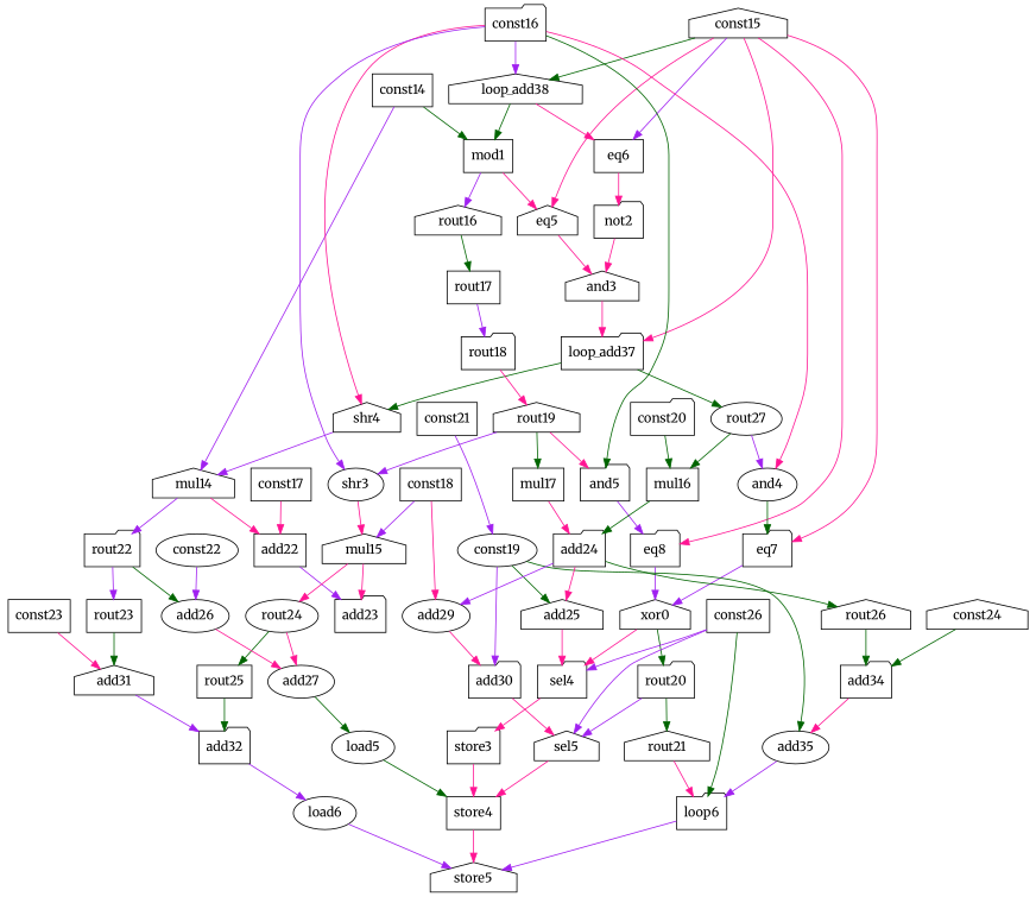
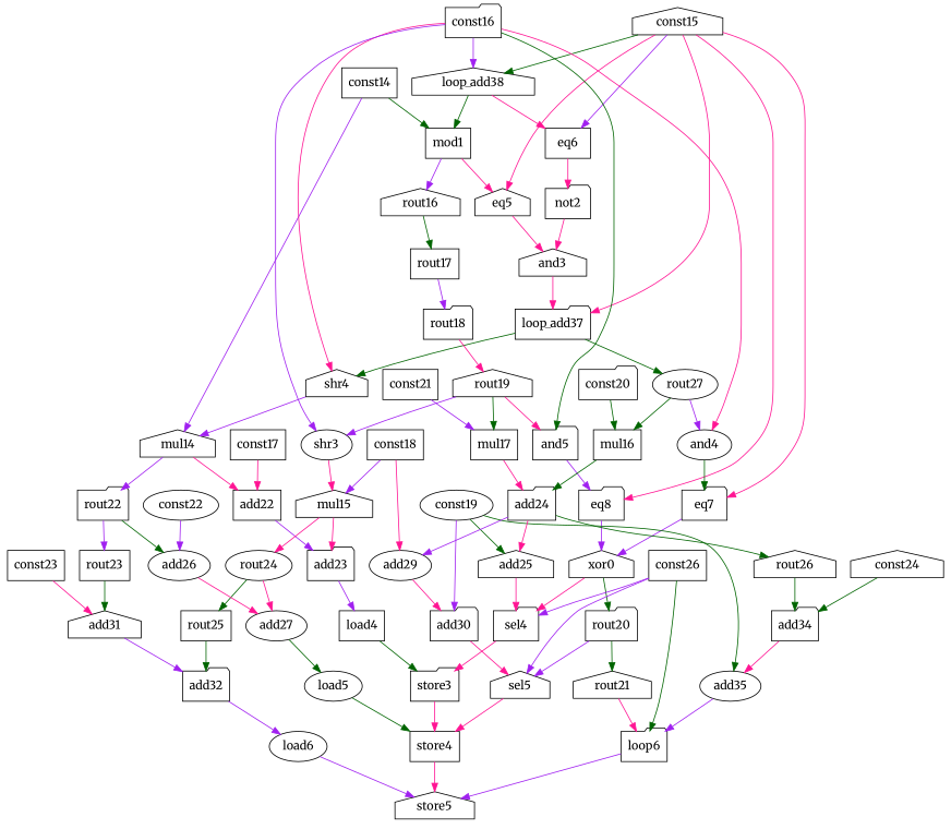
  digraph {
    fontname=Merriweather
    node [fontname=Merriweather opcode=add shape=folder]
    edge [color=deeppink fontname=Merriweather operand=0]
    const14 [opcode=const shape=box val=4608]
    mod1 [llvm="%106" opcode=mod schedule=1 shape=box]
    mul14 [llvm="%120" opcode=mul schedule=6 shape=house]
    eq5 [llvm="%107" opcode=eq schedule=2 shape=house]
    rout16 [opcode=rout schedule=2 shape=house]
    add22 [llvm="%120" schedule=7 shape=box]
    rout22 [opcode=rout schedule=7]
    and3 [llvm="%109" opcode=and schedule=3 shape=house]
    rout17 [opcode=rout schedule=3 shape=box]
    const15 [opcode=const shape=house val=0]
    eq6 [llvm="%108" opcode=eq schedule=1 shape=box]
    eq7 [llvm="%113" opcode=eq schedule=7]
    eq8 [llvm="%115" opcode=eq schedule=7]
    loop_add37 [llvm="%104" schedule=4]
    loop_add38 [llvm="%105" schedule=0 shape=house]
    not2 [llvm="%108" opcode=not schedule=2]
    xor0 [llvm="%116" opcode=xor schedule=8 shape=house]
    shr4 [llvm="%119" opcode=shr schedule=5 shape=house]
    rout27 [opcode=rout schedule=5 shape=ellipse]
    const16 [opcode=const val=1]
    and4 [llvm="%112" opcode=and schedule=6 shape=ellipse]
    and5 [llvm="%114" opcode=and schedule=6]
    shr3 [llvm="%118" opcode=shr schedule=6 shape=ellipse]
    mul15 [llvm="%121" opcode=mul schedule=7 shape=house]
    sel4 [llvm=store opcode=sel schedule=9]
    rout20 [opcode=rout schedule=9]
    store3 [llvm=store opcode=store schedule=10]
    sel5 [llvm=store opcode=sel schedule=10 shape=house]
    rout21 [opcode=rout schedule=10 shape=house]
    add23 [llvm="%121" schedule=8]
    rout24 [opcode=rout schedule=8 shape=ellipse]
    const17 [llvm="%3" opcode=const shape=box]
    add26 [llvm="%124" schedule=8 shape=ellipse]
    rout23 [opcode=rout schedule=8 shape=box]
+   load4 [llvm="%122" opcode=load schedule=9 shape=box]
    const18 [opcode=const shape=box val=2]
    add29 [llvm="%127" schedule=8 shape=ellipse]
    add30 [llvm="%127" schedule=9]
    add27 [llvm="%125" schedule=9 shape=ellipse]
    rout25 [opcode=rout schedule=9 shape=box]
    store4 [llvm=store opcode=store schedule=11 shape=box]
    const19 [llvm="%1" opcode=const shape=ellipse]
    add25 [llvm="%123" schedule=8 shape=house]
    add35 [llvm="%131" schedule=10 shape=ellipse]
    n45 [label=loop6 llvm=store opcode=sel schedule=11]
    const20 [opcode=const val=27648]
    mul16 [llvm="%123" opcode=mul schedule=6 shape=box]
    add24 [llvm="%123" schedule=7]
    rout26 [opcode=rout schedule=8 shape=house]
    const21 [opcode=const shape=box val=6]
    mul17 [llvm="%123" opcode=mul schedule=6 shape=box]
    add34 [llvm="%131" schedule=9]
    store5 [llvm=store opcode=store schedule=12 shape=house]
    const22 [llvm="%4" opcode=const shape=ellipse]
    load5 [llvm="%126" opcode=load schedule=10 shape=ellipse]
    const23 [llvm="%5" opcode=const shape=box]
    add31 [llvm="%128" schedule=9 shape=house]
    add32 [llvm="%129" schedule=10]
    load6 [llvm="%130" opcode=load schedule=11 shape=ellipse]
    const24 [opcode=const shape=house val=4]
    const26 [llvm="@dump" opcode=const shape=box]
    rout18 [opcode=rout schedule=4]
    rout19 [opcode=rout schedule=5 shape=house]
    const14 -> mod1 [color=darkgreen operand=1]
    const14 -> mul14 [color=purple operand=1]
    mod1 -> eq5
    mod1 -> rout16 [color=purple]
    mul14 -> add22 [operand=1]
    mul14 -> rout22 [color=purple]
    eq5 -> and3 [operand=1]
    rout16 -> rout17 [color=darkgreen]
    add22 -> add23 [color=purple]
    rout22 -> add26 [color=darkgreen operand=1]
    rout22 -> rout23 [color=purple]
    and3 -> loop_add37 [operand=1]
    rout17 -> rout18 [color=purple]
    const15 -> eq5 [operand=1]
    const15 -> eq6 [color=purple operand=1]
    const15 -> eq7 [operand=1]
    const15 -> eq8 [operand=1]
    const15 -> loop_add37 [type=const_base]
    const15 -> loop_add38 [color=darkgreen type=const_base]
    eq6 -> not2
    eq7 -> xor0 [color=purple operand=1]
    eq8 -> xor0 [color=purple]
    loop_add37 -> shr4 [color=darkgreen]
    loop_add37 -> rout27 [color=darkgreen]
    loop_add38 -> mod1 [color=darkgreen]
    loop_add38 -> eq6
    not2 -> and3
    xor0 -> sel4
    xor0 -> rout20 [color=darkgreen]
    shr4 -> mul14 [color=purple]
    rout27 -> and4 [color=purple]
    rout27 -> mul16 [color=darkgreen]
    const16 -> loop_add38 [color=purple operand=1]
    const16 -> shr4 [operand=1]
    const16 -> and4 [operand=1]
    const16 -> and5 [color=darkgreen operand=1]
    const16 -> shr3 [color=purple operand=1]
    and4 -> eq7 [color=darkgreen]
    and5 -> eq8 [color=purple]
    shr3 -> mul15
    mul15 -> add23 [operand=1]
    mul15 -> rout24
    sel4 -> store3 [operand=1]
    rout20 -> sel5 [color=purple]
    rout20 -> rout21 [color=darkgreen]
    store3 -> store4 [operand=-1 type=order]
    sel5 -> store4 [operand=1]
    rout21 -> n45
+   add23 -> load4 [color=purple]
    rout24 -> add27 [operand=1]
    rout24 -> rout25 [color=darkgreen]
    const17 -> add22
    add26 -> add27
    rout23 -> add31 [color=darkgreen operand=1]
+   load4 -> store3 [color=darkgreen]
    const18 -> mul15 [color=purple operand=1]
    const18 -> add29 [operand=1]
    add29 -> add30 [operand=1]
    add30 -> sel5 [operand=1]
    add27 -> load5 [color=darkgreen]
    rout25 -> add32 [color=darkgreen operand=1]
    store4 -> store5 [operand=-1 type=order]
    const19 -> add30 [color=purple]
    const19 -> add25 [color=darkgreen]
    const19 -> add35 [color=darkgreen]
    add25 -> sel4 [operand=1]
    add35 -> n45 [color=purple operand=1]
    n45 -> store5 [color=purple operand=1]
    const20 -> mul16 [color=darkgreen operand=1]
    mul16 -> add24 [color=darkgreen]
    add24 -> add29 [color=purple]
    add24 -> add25 [operand=1]
    add24 -> rout26 [color=darkgreen]
    rout26 -> add34 [color=darkgreen]
-   const21 -> const19 [color=purple operand=1]
+   const21 -> mul17 [color=purple operand=1]
    mul17 -> add24 [operand=1]
    add34 -> add35 [operand=1]
    const22 -> add26 [color=purple]
    load5 -> store4 [color=darkgreen]
    const23 -> add31
    add31 -> add32 [color=purple]
    add32 -> load6 [color=purple]
    load6 -> store5 [color=purple]
    const24 -> add34 [color=darkgreen operand=1]
    const26 -> sel4 [color=purple operand=2]
    const26 -> sel5 [color=purple operand=2]
    const26 -> n45 [color=darkgreen operand=2]
    rout18 -> rout19
    rout19 -> and5
    rout19 -> shr3 [color=purple]
    rout19 -> mul17 [color=darkgreen]
  }
